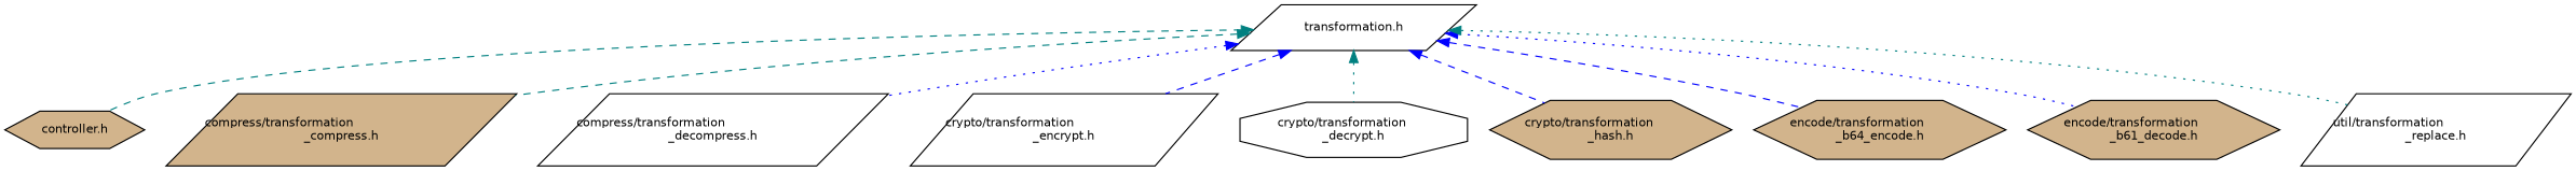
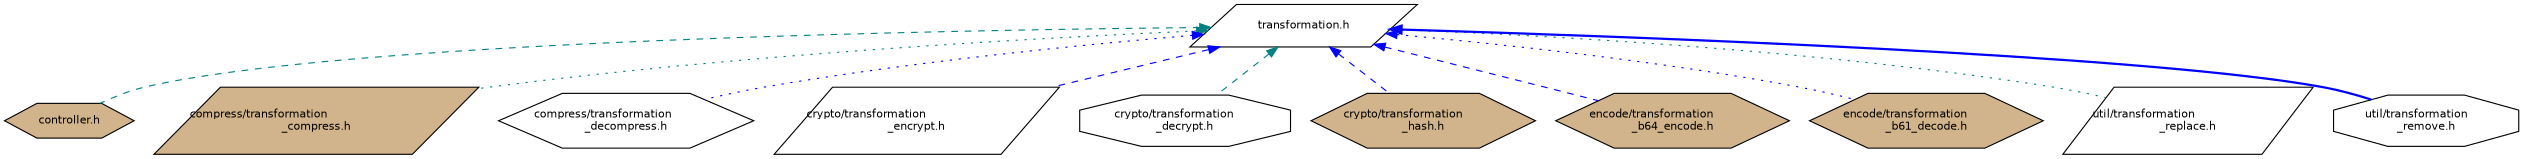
  digraph {
    node [color=black fillcolor=white fontname=Helvetica fontsize=10 shape=hexagon style=filled]
    edge [color=blue dir=back fontname=Helvetica fontsize=10 labelfontname=Helvetica labelfontsize=10 style=dashed]
    n1 [fontcolor=black height=0.2 label="transformation.h" shape=parallelogram width=0.4]
    n2 [fillcolor=tan height=0.2 label="controller.h" width=0.4]
    n3 [fillcolor=tan height=0.2 label="compress/transformation\l_compress.h" shape=parallelogram width=0.4]
-   n4 [height=0.2 label="compress/transformation\l_decompress.h" shape=parallelogram width=0.4]
+   n4 [height=0.2 label="compress/transformation\l_decompress.h" width=0.4]
    n5 [height=0.2 label="crypto/transformation\l_encrypt.h" shape=parallelogram width=0.4]
    n6 [height=0.2 label="crypto/transformation\l_decrypt.h" shape=octagon width=0.4]
    n7 [fillcolor=tan height=0.2 label="crypto/transformation\l_hash.h" width=0.4]
    n8 [fillcolor=tan height=0.2 label="encode/transformation\l_b64_encode.h" width=0.4]
    n9 [fillcolor=tan height=0.2 label="encode/transformation\l_b61_decode.h" width=0.4]
    n10 [height=0.2 label="util/transformation\l_replace.h" shape=parallelogram width=0.4]
+   n11 [height=0.2 label="util/transformation\l_remove.h" shape=octagon width=0.4]
    n1 -> n2 [color=teal]
-   n1 -> n3 [color=teal]
+   n1 -> n3 [color=teal style=dotted]
    n1 -> n4 [style=dotted]
    n1 -> n5
-   n1 -> n6 [color=teal style=dotted]
+   n1 -> n6 [color=teal]
    n1 -> n7
    n1 -> n8
    n1 -> n9 [style=dotted]
    n1 -> n10 [color=teal style=dotted]
+   n1 -> n11 [style=bold]
  }
